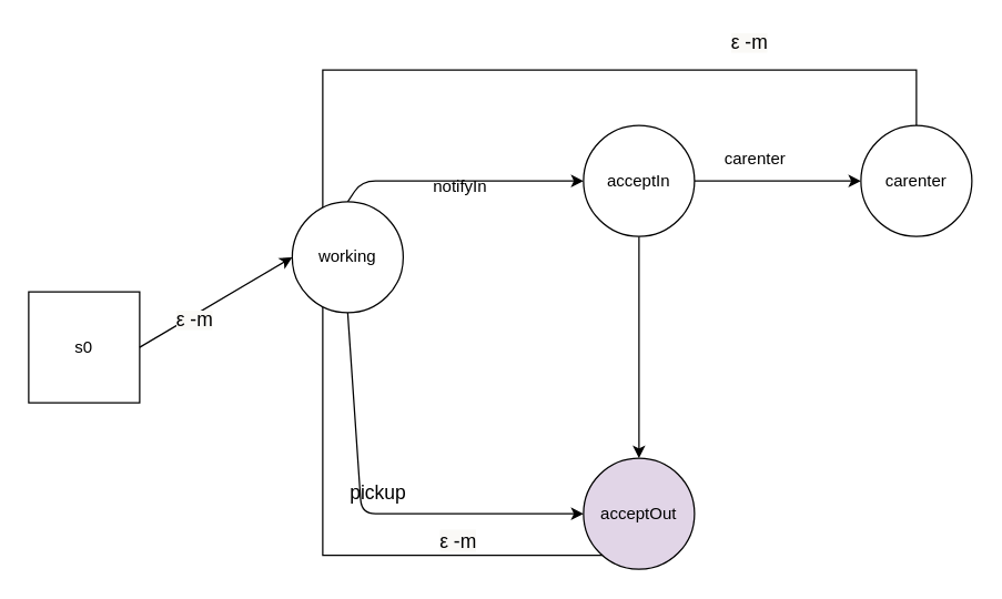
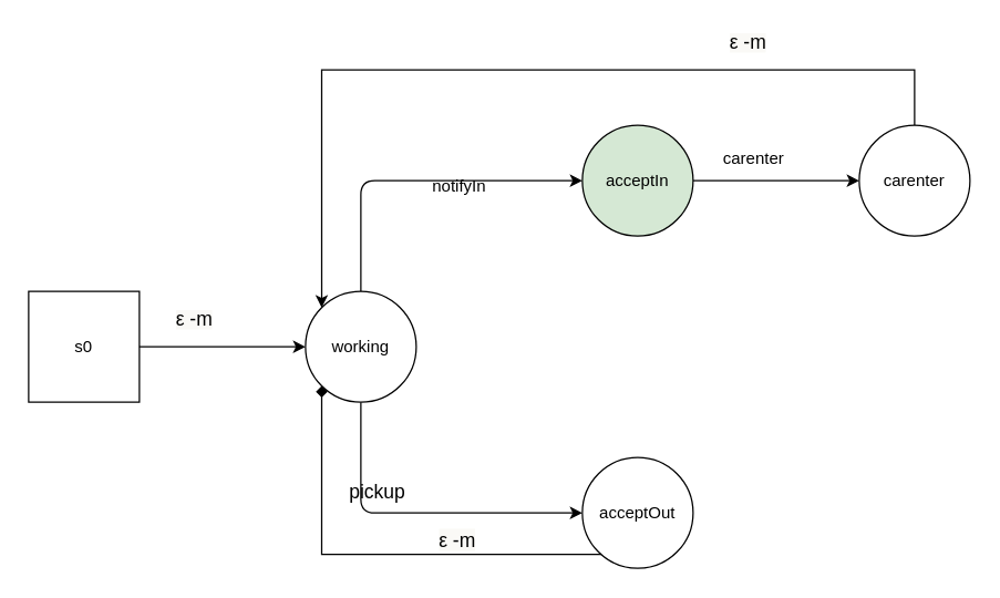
  <mxCell id="0" />
  <mxCell id="1" parent="0" />
  <mxCell id="2" value="s0" style="whiteSpace=wrap;html=1;aspect=fixed;rounded=0;" vertex="1" parent="1"><mxGeometry y="210" width="80" height="80" as="geometry" x="20" /></mxCell>
  <mxCell id="3" style="edgeStyle=orthogonalEdgeStyle;rounded=0;orthogonalLoop=1;jettySize=auto;html=1;entryX=0;entryY=1;entryDx=0;entryDy=0;endArrow=diamond;" edge="1" parent="1" source="4" target="13"><mxGeometry relative="1" as="geometry"><Array as="points"><mxPoint x="232" y="400" /></Array></mxGeometry></mxCell>
- <mxCell id="4" value="acceptOut" style="ellipse;whiteSpace=wrap;html=1;fillColor=#e1d5e7;" vertex="1" parent="1"><mxGeometry x="420" y="330" width="80" height="80" as="geometry" /></mxCell>
+ <mxCell id="4" value="acceptOut" style="ellipse;whiteSpace=wrap;html=1;" vertex="1" parent="1"><mxGeometry x="420" y="330" width="80" height="80" as="geometry" /></mxCell>
  <mxCell id="5" style="edgeStyle=orthogonalEdgeStyle;rounded=0;orthogonalLoop=1;jettySize=auto;html=1;" edge="1" parent="1" source="7" target="9"><mxGeometry relative="1" as="geometry" /></mxCell>
- <mxCell id="6" style="edgeStyle=orthogonalEdgeStyle;rounded=0;orthogonalLoop=1;jettySize=auto;html=1;entryX=0.5;entryY=0;entryDx=0;entryDy=0;" edge="1" parent="1" source="7" target="4"><mxGeometry relative="1" as="geometry" /></mxCell>
- <mxCell id="7" value="acceptIn" style="ellipse;whiteSpace=wrap;html=1;" vertex="1" parent="1"><mxGeometry x="420" y="90" width="80" height="80" as="geometry" /></mxCell>
+ <mxCell id="7" value="acceptIn" style="ellipse;whiteSpace=wrap;html=1;fillColor=#d5e8d4;" vertex="1" parent="1"><mxGeometry x="420" y="90" width="80" height="80" as="geometry" /></mxCell>
  <mxCell id="8" style="edgeStyle=orthogonalEdgeStyle;rounded=0;orthogonalLoop=1;jettySize=auto;html=1;entryX=0;entryY=0;entryDx=0;entryDy=0;" edge="1" parent="1" source="9" target="13"><mxGeometry relative="1" as="geometry"><Array as="points"><mxPoint x="660" y="50" /><mxPoint x="232" y="50" /></Array></mxGeometry></mxCell>
  <mxCell id="9" value="carenter" style="ellipse;whiteSpace=wrap;html=1;" vertex="1" parent="1"><mxGeometry x="620" y="90" width="80" height="80" as="geometry" /></mxCell>
  <mxCell id="10" value="" style="endArrow=classic;html=1;exitX=1;exitY=0.5;exitDx=0;exitDy=0;entryX=0;entryY=0.5;entryDx=0;entryDy=0;" edge="1" parent="1" source="2" target="13"><mxGeometry width="50" height="50" relative="1" as="geometry"><mxPoint x="420" y="340" as="sourcePoint" /><mxPoint x="470" y="290" as="targetPoint" /></mxGeometry></mxCell>
  <mxCell id="11" value="" style="endArrow=classic;html=1;exitX=0.5;exitY=0;exitDx=0;exitDy=0;entryX=0;entryY=0.5;entryDx=0;entryDy=0;" edge="1" parent="1" source="13" target="7"><mxGeometry width="50" height="50" relative="1" as="geometry"><mxPoint x="300" y="169.5" as="sourcePoint" /><mxPoint x="420" y="169.5" as="targetPoint" /><Array as="points"><mxPoint x="260" y="130" /></Array></mxGeometry></mxCell>
  <mxCell id="12" value="" style="endArrow=classic;html=1;exitX=0.5;exitY=1;exitDx=0;exitDy=0;" edge="1" parent="1" source="13"><mxGeometry width="50" height="50" relative="1" as="geometry"><mxPoint x="270.004" y="289.996" as="sourcePoint" /><mxPoint x="420" y="370" as="targetPoint" /><Array as="points"><mxPoint x="260" y="370" /></Array></mxGeometry></mxCell>
- <mxCell id="13" value="working" style="ellipse;whiteSpace=wrap;html=1;" vertex="1" parent="1"><mxGeometry x="210" y="145" width="80" height="80" as="geometry" /></mxCell>
+ <mxCell id="13" value="working" style="ellipse;whiteSpace=wrap;html=1;" vertex="1" parent="1"><mxGeometry x="220" y="210" width="80" height="80" as="geometry" /></mxCell>
  <mxCell id="14" value="&lt;p&gt;&lt;span style=&quot;box-sizing: border-box ; text-align: justify ; background-color: rgb(250 , 249 , 246)&quot;&gt;&lt;font style=&quot;font-size: 14px&quot; face=&quot;Helvetica&quot;&gt;ε -m&lt;/font&gt;&lt;/span&gt;&lt;/p&gt;" style="text;html=1;strokeColor=none;fillColor=none;align=center;verticalAlign=middle;whiteSpace=wrap;rounded=0;fontFamily=Times New Roman;" vertex="1" parent="1"><mxGeometry x="120" y="220" width="40" height="20" as="geometry" /></mxCell>
  <mxCell id="15" value="&lt;p style=&quot;font-size: 14px;&quot;&gt;&lt;span style=&quot;box-sizing: border-box; text-align: justify; background-color: rgb(250, 249, 246); font-size: 14px;&quot;&gt;&lt;font style=&quot;font-size: 14px;&quot;&gt;ε -m&lt;/font&gt;&lt;/span&gt;&lt;/p&gt;" style="text;html=1;strokeColor=none;fillColor=none;align=center;verticalAlign=middle;whiteSpace=wrap;rounded=0;fontFamily=Helvetica;fontSize=14;" vertex="1" parent="1"><mxGeometry x="310" y="380" width="40" height="20" as="geometry" /></mxCell>
  <mxCell id="16" value="&lt;p&gt;&lt;span style=&quot;box-sizing: border-box ; text-align: justify ; background-color: rgb(250 , 249 , 246)&quot;&gt;&lt;font style=&quot;font-size: 14px&quot; face=&quot;Helvetica&quot;&gt;ε -m&lt;/font&gt;&lt;/span&gt;&lt;/p&gt;" style="text;html=1;strokeColor=none;fillColor=none;align=center;verticalAlign=middle;whiteSpace=wrap;rounded=0;fontFamily=Times New Roman;" vertex="1" parent="1"><mxGeometry x="520" y="20" width="40" height="20" as="geometry" /></mxCell>
  <mxCell id="17" value="&lt;font&gt;carenter&lt;/font&gt;" style="text;whiteSpace=wrap;html=1;fontFamily=Helvetica;" vertex="1" parent="1"><mxGeometry x="520" y="100" width="60" height="30" as="geometry" /></mxCell>
  <mxCell id="18" value="pickup" style="text;whiteSpace=wrap;html=1;fontFamily=Helvetica;fontSize=14;" vertex="1" parent="1"><mxGeometry x="250" y="340" width="60" height="30" as="geometry" /></mxCell>
  <mxCell id="19" value="&lt;font face=&quot;Helvetica&quot;&gt;notifyIn&lt;/font&gt;" style="text;whiteSpace=wrap;html=1;fontFamily=Times New Roman;" vertex="1" parent="1"><mxGeometry x="310" y="120" width="60" height="30" as="geometry" /></mxCell>
